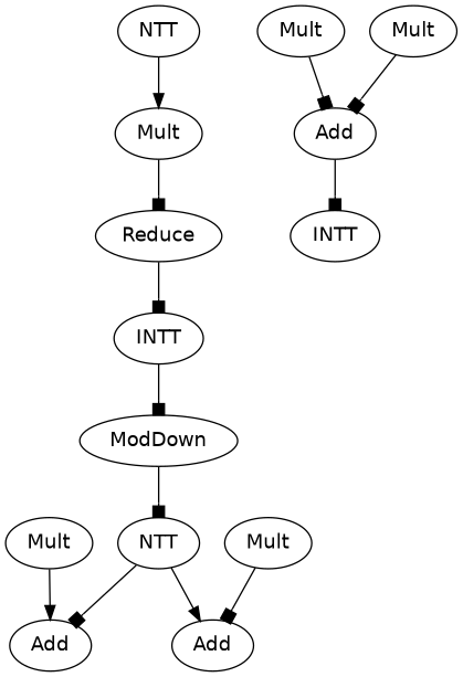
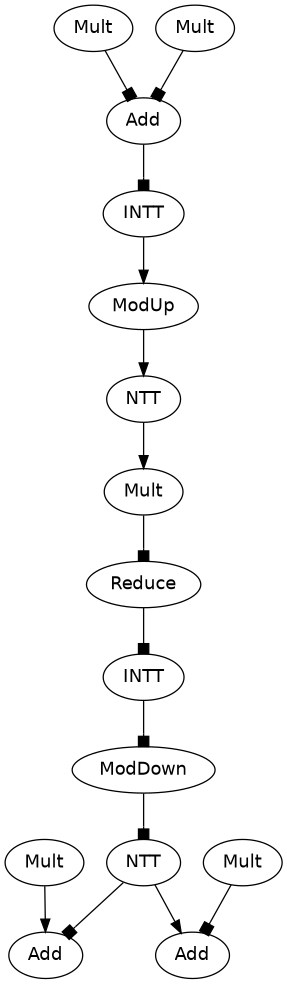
  digraph {
    fontname="DejaVu Sans"
    node [fontname="DejaVu Sans"]
    edge [arrowhead=box fontname="DejaVu Sans"]
    n1 [label=Mult]
    n2 [label=Add]
    n3 [label=Mult]
    n4 [label=Add]
    n5 [label=Mult]
    n6 [label=Mult]
    n7 [label=Add]
    n8 [label=INTT]
+   n9 [label=ModUp]
    n10 [label=NTT]
    n11 [label=Mult]
    n12 [label=Reduce]
    n13 [label=INTT]
    n14 [label=ModDown]
    n15 [label=NTT]
    n1 -> n2 [arrowhead=normal]
    n3 -> n4
    n4 -> n8
    n5 -> n4
    n6 -> n7
+   n8 -> n9 [arrowhead=normal]
+   n9 -> n10 [arrowhead=normal]
    n10 -> n11 [arrowhead=normal]
    n11 -> n12
    n12 -> n13
    n13 -> n14
    n14 -> n15
    n15 -> n2
    n15 -> n7 [arrowhead=normal]
  }
